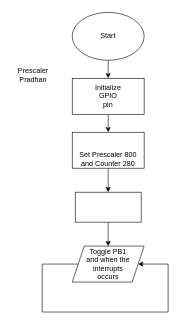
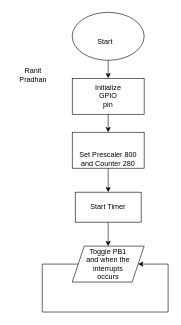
  <mxCell id="0" />
  <mxCell id="1" parent="0" />
  <mxCell id="2" style="edgeStyle=orthogonalEdgeStyle;rounded=0;orthogonalLoop=1;jettySize=auto;html=1;exitX=0.5;exitY=1;exitDx=0;exitDy=0;entryX=0.5;entryY=0;entryDx=0;entryDy=0;" edge="1" parent="1" source="3" target="5"><mxGeometry relative="1" as="geometry" /></mxCell>
  <mxCell id="3" value="" style="ellipse;whiteSpace=wrap;html=1;" vertex="1" parent="1"><mxGeometry x="120" y="20" width="120" height="80" as="geometry" /></mxCell>
  <mxCell id="4" style="edgeStyle=orthogonalEdgeStyle;rounded=0;orthogonalLoop=1;jettySize=auto;html=1;exitX=0.5;exitY=1;exitDx=0;exitDy=0;entryX=0.5;entryY=0;entryDx=0;entryDy=0;" edge="1" parent="1" source="5" target="7"><mxGeometry relative="1" as="geometry" /></mxCell>
  <mxCell id="5" value="" style="rounded=0;whiteSpace=wrap;html=1;" vertex="1" parent="1"><mxGeometry x="120" y="130" width="120" height="60" as="geometry" /></mxCell>
  <mxCell id="6" style="edgeStyle=orthogonalEdgeStyle;rounded=0;orthogonalLoop=1;jettySize=auto;html=1;exitX=0.5;exitY=1;exitDx=0;exitDy=0;entryX=0.5;entryY=0;entryDx=0;entryDy=0;" edge="1" parent="1" source="7" target="9"><mxGeometry relative="1" as="geometry" /></mxCell>
  <mxCell id="7" value="" style="rounded=0;whiteSpace=wrap;html=1;" vertex="1" parent="1"><mxGeometry x="120" y="220" width="120" height="60" as="geometry" /></mxCell>
  <mxCell id="8" style="edgeStyle=orthogonalEdgeStyle;rounded=0;orthogonalLoop=1;jettySize=auto;html=1;exitX=0.5;exitY=1;exitDx=0;exitDy=0;entryX=0.5;entryY=0;entryDx=0;entryDy=0;" edge="1" parent="1" source="9" target="10"><mxGeometry relative="1" as="geometry" /></mxCell>
  <mxCell id="9" value="" style="rounded=0;whiteSpace=wrap;html=1;" vertex="1" parent="1"><mxGeometry x="125" y="320" width="110" height="50" as="geometry" /></mxCell>
  <mxCell id="10" value="" style="shape=parallelogram;perimeter=parallelogramPerimeter;whiteSpace=wrap;html=1;fixedSize=1;" vertex="1" parent="1"><mxGeometry x="120" y="410" width="120" height="60" as="geometry" /></mxCell>
  <mxCell id="11" style="edgeStyle=orthogonalEdgeStyle;rounded=0;orthogonalLoop=1;jettySize=auto;html=1;exitX=0;exitY=0.5;exitDx=0;exitDy=0;entryX=1;entryY=0.5;entryDx=0;entryDy=0;" edge="1" parent="1" source="10" target="10"><mxGeometry relative="1" as="geometry"><Array as="points"><mxPoint x="70" y="440" /><mxPoint x="70" y="520" /><mxPoint x="280" y="520" /><mxPoint x="280" y="440" /></Array></mxGeometry></mxCell>
- <mxCell id="12" value="Start" style="text;html=1;strokeColor=none;fillColor=none;align=center;verticalAlign=middle;whiteSpace=wrap;rounded=0;" vertex="1" parent="1"><mxGeometry x="160" y="50" width="40" height="20" as="geometry" /></mxCell>
+ <mxCell id="12" value="Start" style="text;html=1;strokeColor=none;fillColor=none;align=center;verticalAlign=middle;whiteSpace=wrap;rounded=0;" vertex="1" parent="1"><mxGeometry x="155" y="60" width="40" height="20" as="geometry" /></mxCell>
  <mxCell id="13" value="Initialize GPIO pin" style="text;html=1;strokeColor=none;fillColor=none;align=center;verticalAlign=middle;whiteSpace=wrap;rounded=0;" vertex="1" parent="1"><mxGeometry x="160" y="150" width="40" height="20" as="geometry" /></mxCell>
  <mxCell id="14" value="Set Prescaler 800 and Counter 280" style="text;html=1;strokeColor=none;fillColor=none;align=center;verticalAlign=middle;whiteSpace=wrap;rounded=0;" vertex="1" parent="1"><mxGeometry x="130" y="255" width="100" height="20" as="geometry" /></mxCell>
+ <mxCell id="15" value="Start Timer" style="text;html=1;strokeColor=none;fillColor=none;align=center;verticalAlign=middle;whiteSpace=wrap;rounded=0;" vertex="1" parent="1"><mxGeometry x="140" y="335" width="80" height="20" as="geometry" /></mxCell>
  <mxCell id="16" value="Toggle PB1 and when the interrupts occurs" style="text;html=1;strokeColor=none;fillColor=none;align=center;verticalAlign=middle;whiteSpace=wrap;rounded=0;" vertex="1" parent="1"><mxGeometry x="138" y="430" width="84" height="20" as="geometry" /></mxCell>
- <mxCell id="17" value="Prescaler Pradhan" style="text;html=1;strokeColor=none;fillColor=none;align=center;verticalAlign=middle;whiteSpace=wrap;rounded=0;" vertex="1" parent="1"><mxGeometry x="20" y="100" width="70" height="50" as="geometry" /></mxCell>
+ <mxCell id="17" value="Ranit Pradhan" style="text;html=1;strokeColor=none;fillColor=none;align=center;verticalAlign=middle;whiteSpace=wrap;rounded=0;" vertex="1" parent="1"><mxGeometry x="20" y="100" width="70" height="50" as="geometry" /></mxCell>
